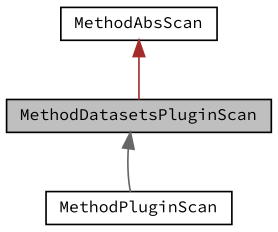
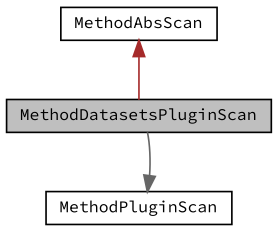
  digraph {
    fontname="Source Code Pro"
    node [color=black fillcolor=white fontname="Source Code Pro" fontsize=10 shape=record style=filled]
    edge [dir=back fontname="Source Code Pro" fontsize=10 labelfontname=Helvetica labelfontsize=10 style=solid]
    n1 [fillcolor=grey75 fontcolor=black height=0.2 label=MethodDatasetsPluginScan width=0.4]
    n2 [height=0.2 label=MethodPluginScan width=0.4]
    n3 [height=0.2 label=MethodAbsScan width=0.4]
-   n1 -> n2 [color=gray40]
+   n2 -> n1 [color=gray40]
    n3 -> n1 [color=brown]
  }
